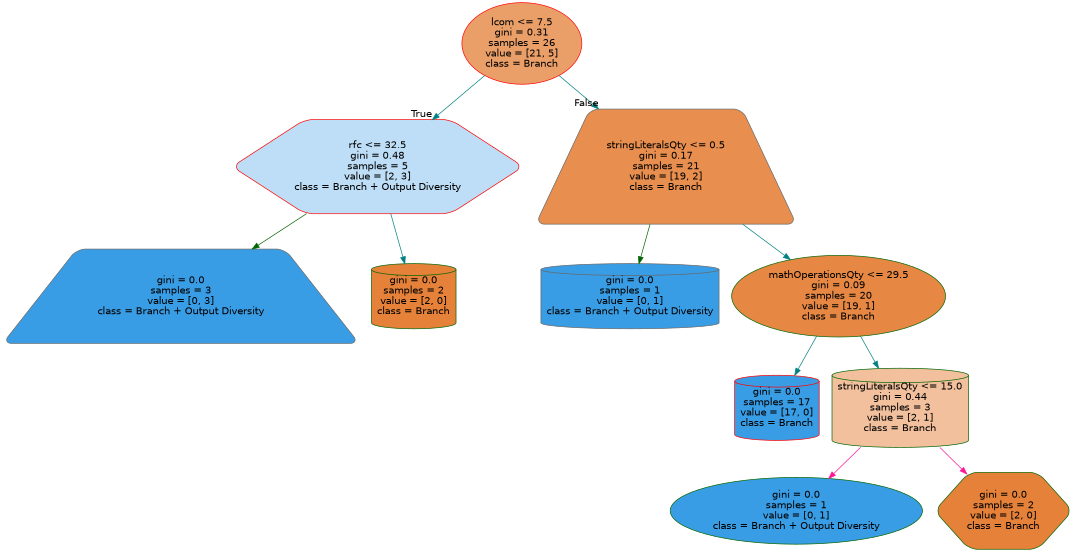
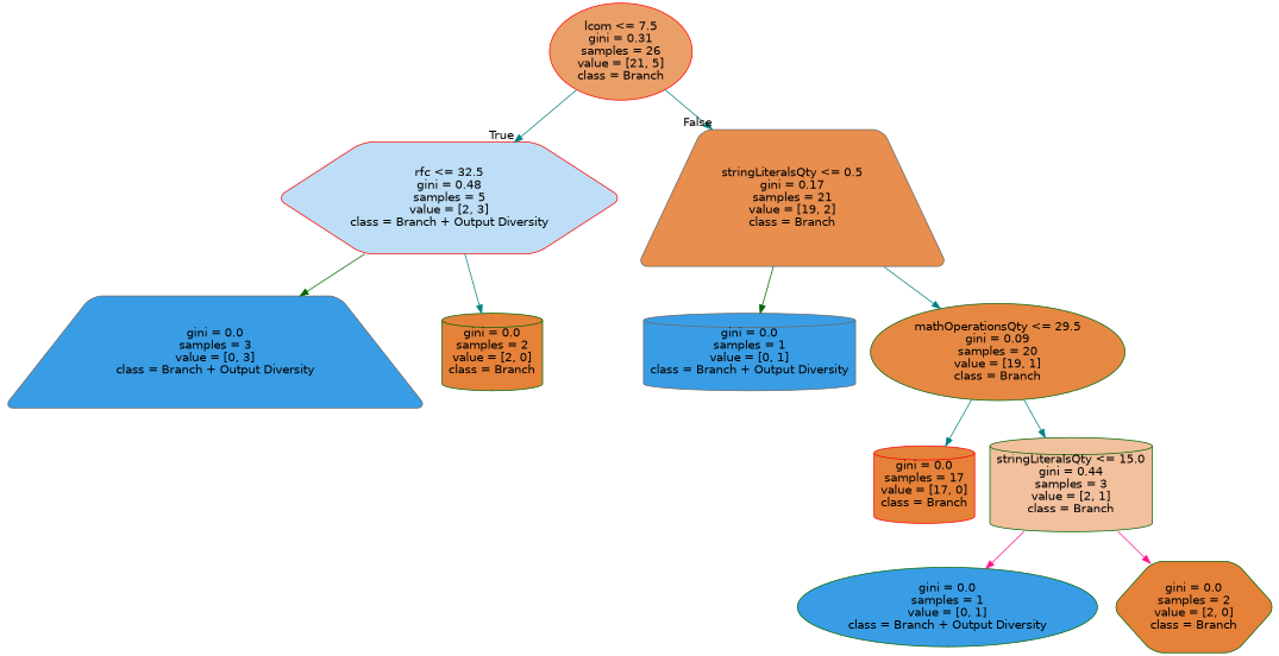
  digraph {
    node [color=darkgreen fillcolor="#399de5" fontname=helvetica shape=cylinder style="filled, rounded"]
    edge [fontname=helvetica color=teal]
    n1 [color=red fillcolor="#eb9f68" label="lcom <= 7.5\ngini = 0.31\nsamples = 26\nvalue = [21, 5]\nclass = Branch" shape=ellipse]
    n2 [color=red fillcolor="#bddef6" label="rfc <= 32.5\ngini = 0.48\nsamples = 5\nvalue = [2, 3]\nclass = Branch + Output Diversity" shape=hexagon]
    n3 [color=gray40 fillcolor="#e88e4e" label="stringLiteralsQty <= 0.5\ngini = 0.17\nsamples = 21\nvalue = [19, 2]\nclass = Branch" shape=trapezium]
    n4 [color=gray40 label="gini = 0.0\nsamples = 3\nvalue = [0, 3]\nclass = Branch + Output Diversity" shape=trapezium]
    n5 [fillcolor="#e58139" label="gini = 0.0\nsamples = 2\nvalue = [2, 0]\nclass = Branch"]
    n6 [color=gray40 label="gini = 0.0\nsamples = 1\nvalue = [0, 1]\nclass = Branch + Output Diversity"]
    n7 [fillcolor="#e68843" label="mathOperationsQty <= 29.5\ngini = 0.09\nsamples = 20\nvalue = [19, 1]\nclass = Branch" shape=ellipse]
-   n8 [color=red label="gini = 0.0\nsamples = 17\nvalue = [17, 0]\nclass = Branch"]
+   n8 [color=red fillcolor="#e58139" label="gini = 0.0\nsamples = 17\nvalue = [17, 0]\nclass = Branch"]
    n9 [fillcolor="#f2c09c" label="stringLiteralsQty <= 15.0\ngini = 0.44\nsamples = 3\nvalue = [2, 1]\nclass = Branch"]
    n10 [label="gini = 0.0\nsamples = 1\nvalue = [0, 1]\nclass = Branch + Output Diversity" shape=ellipse]
    n11 [fillcolor="#e58139" label="gini = 0.0\nsamples = 2\nvalue = [2, 0]\nclass = Branch" shape=hexagon]
    n1 -> n2 [headlabel=True labelangle=45 labeldistance=2.5]
    n1 -> n3 [headlabel=False labelangle=-45 labeldistance=2.5]
    n2 -> n4 [color=darkgreen]
    n2 -> n5
    n3 -> n6 [color=darkgreen]
    n3 -> n7
    n7 -> n8
    n7 -> n9
    n9 -> n10 [color=deeppink]
    n9 -> n11 [color=deeppink]
  }
